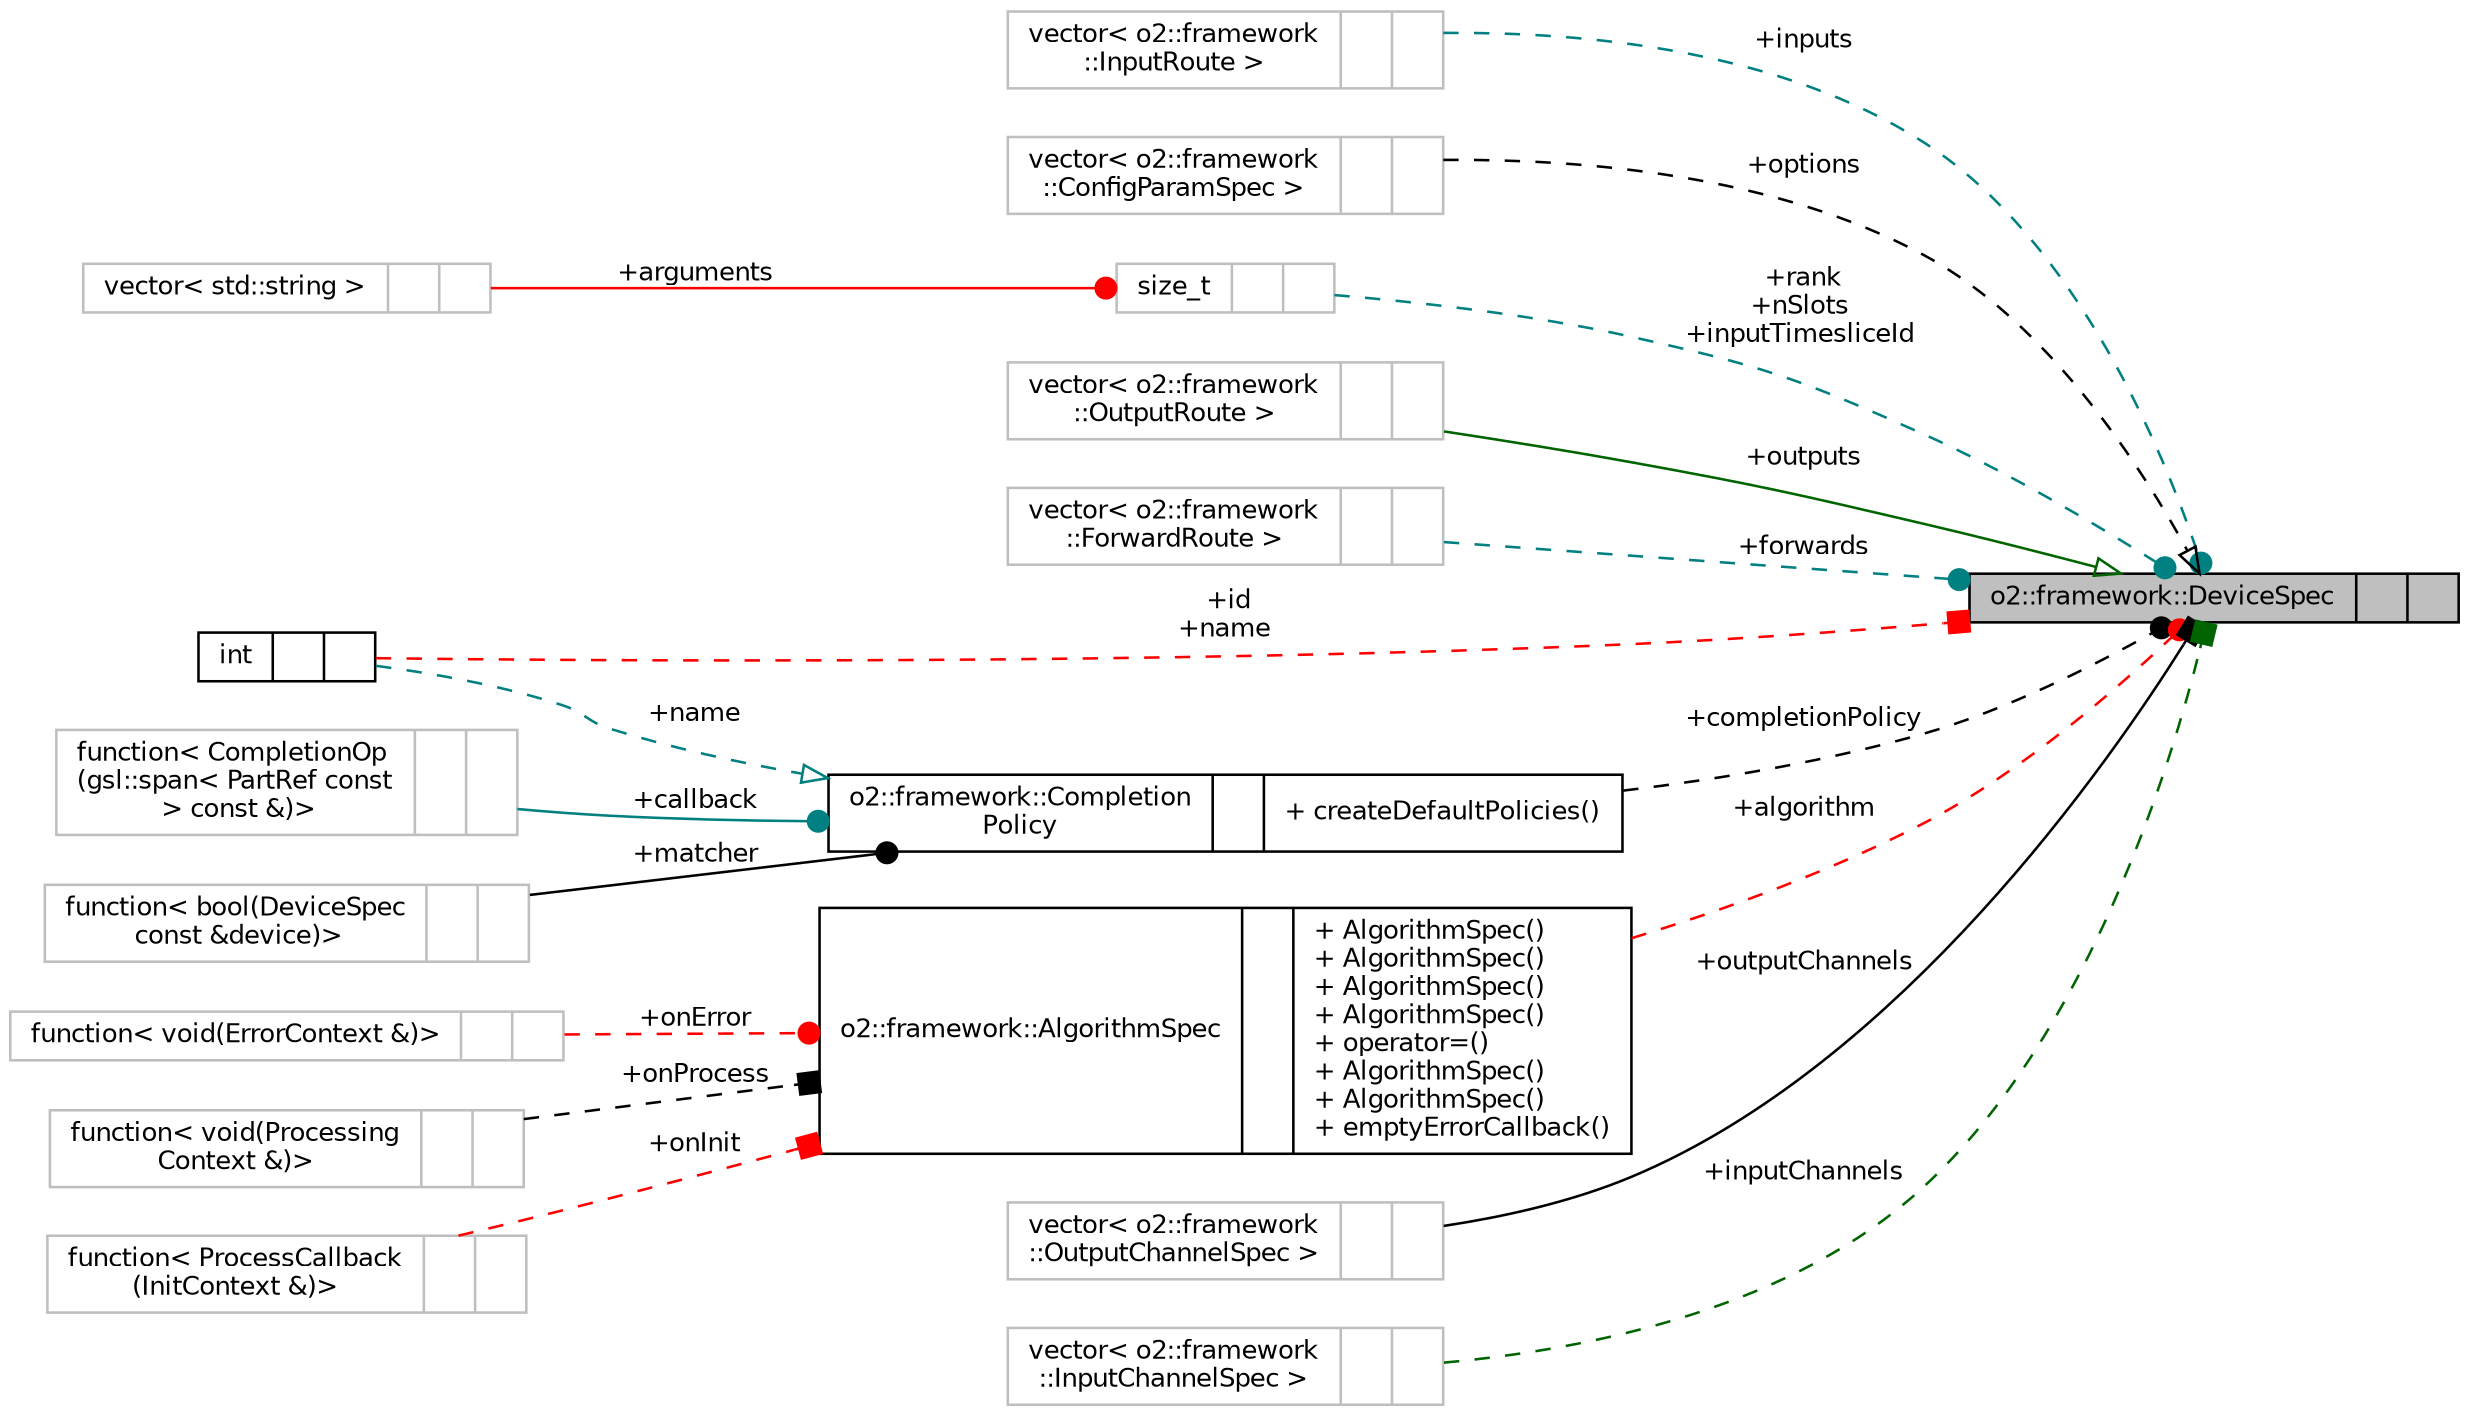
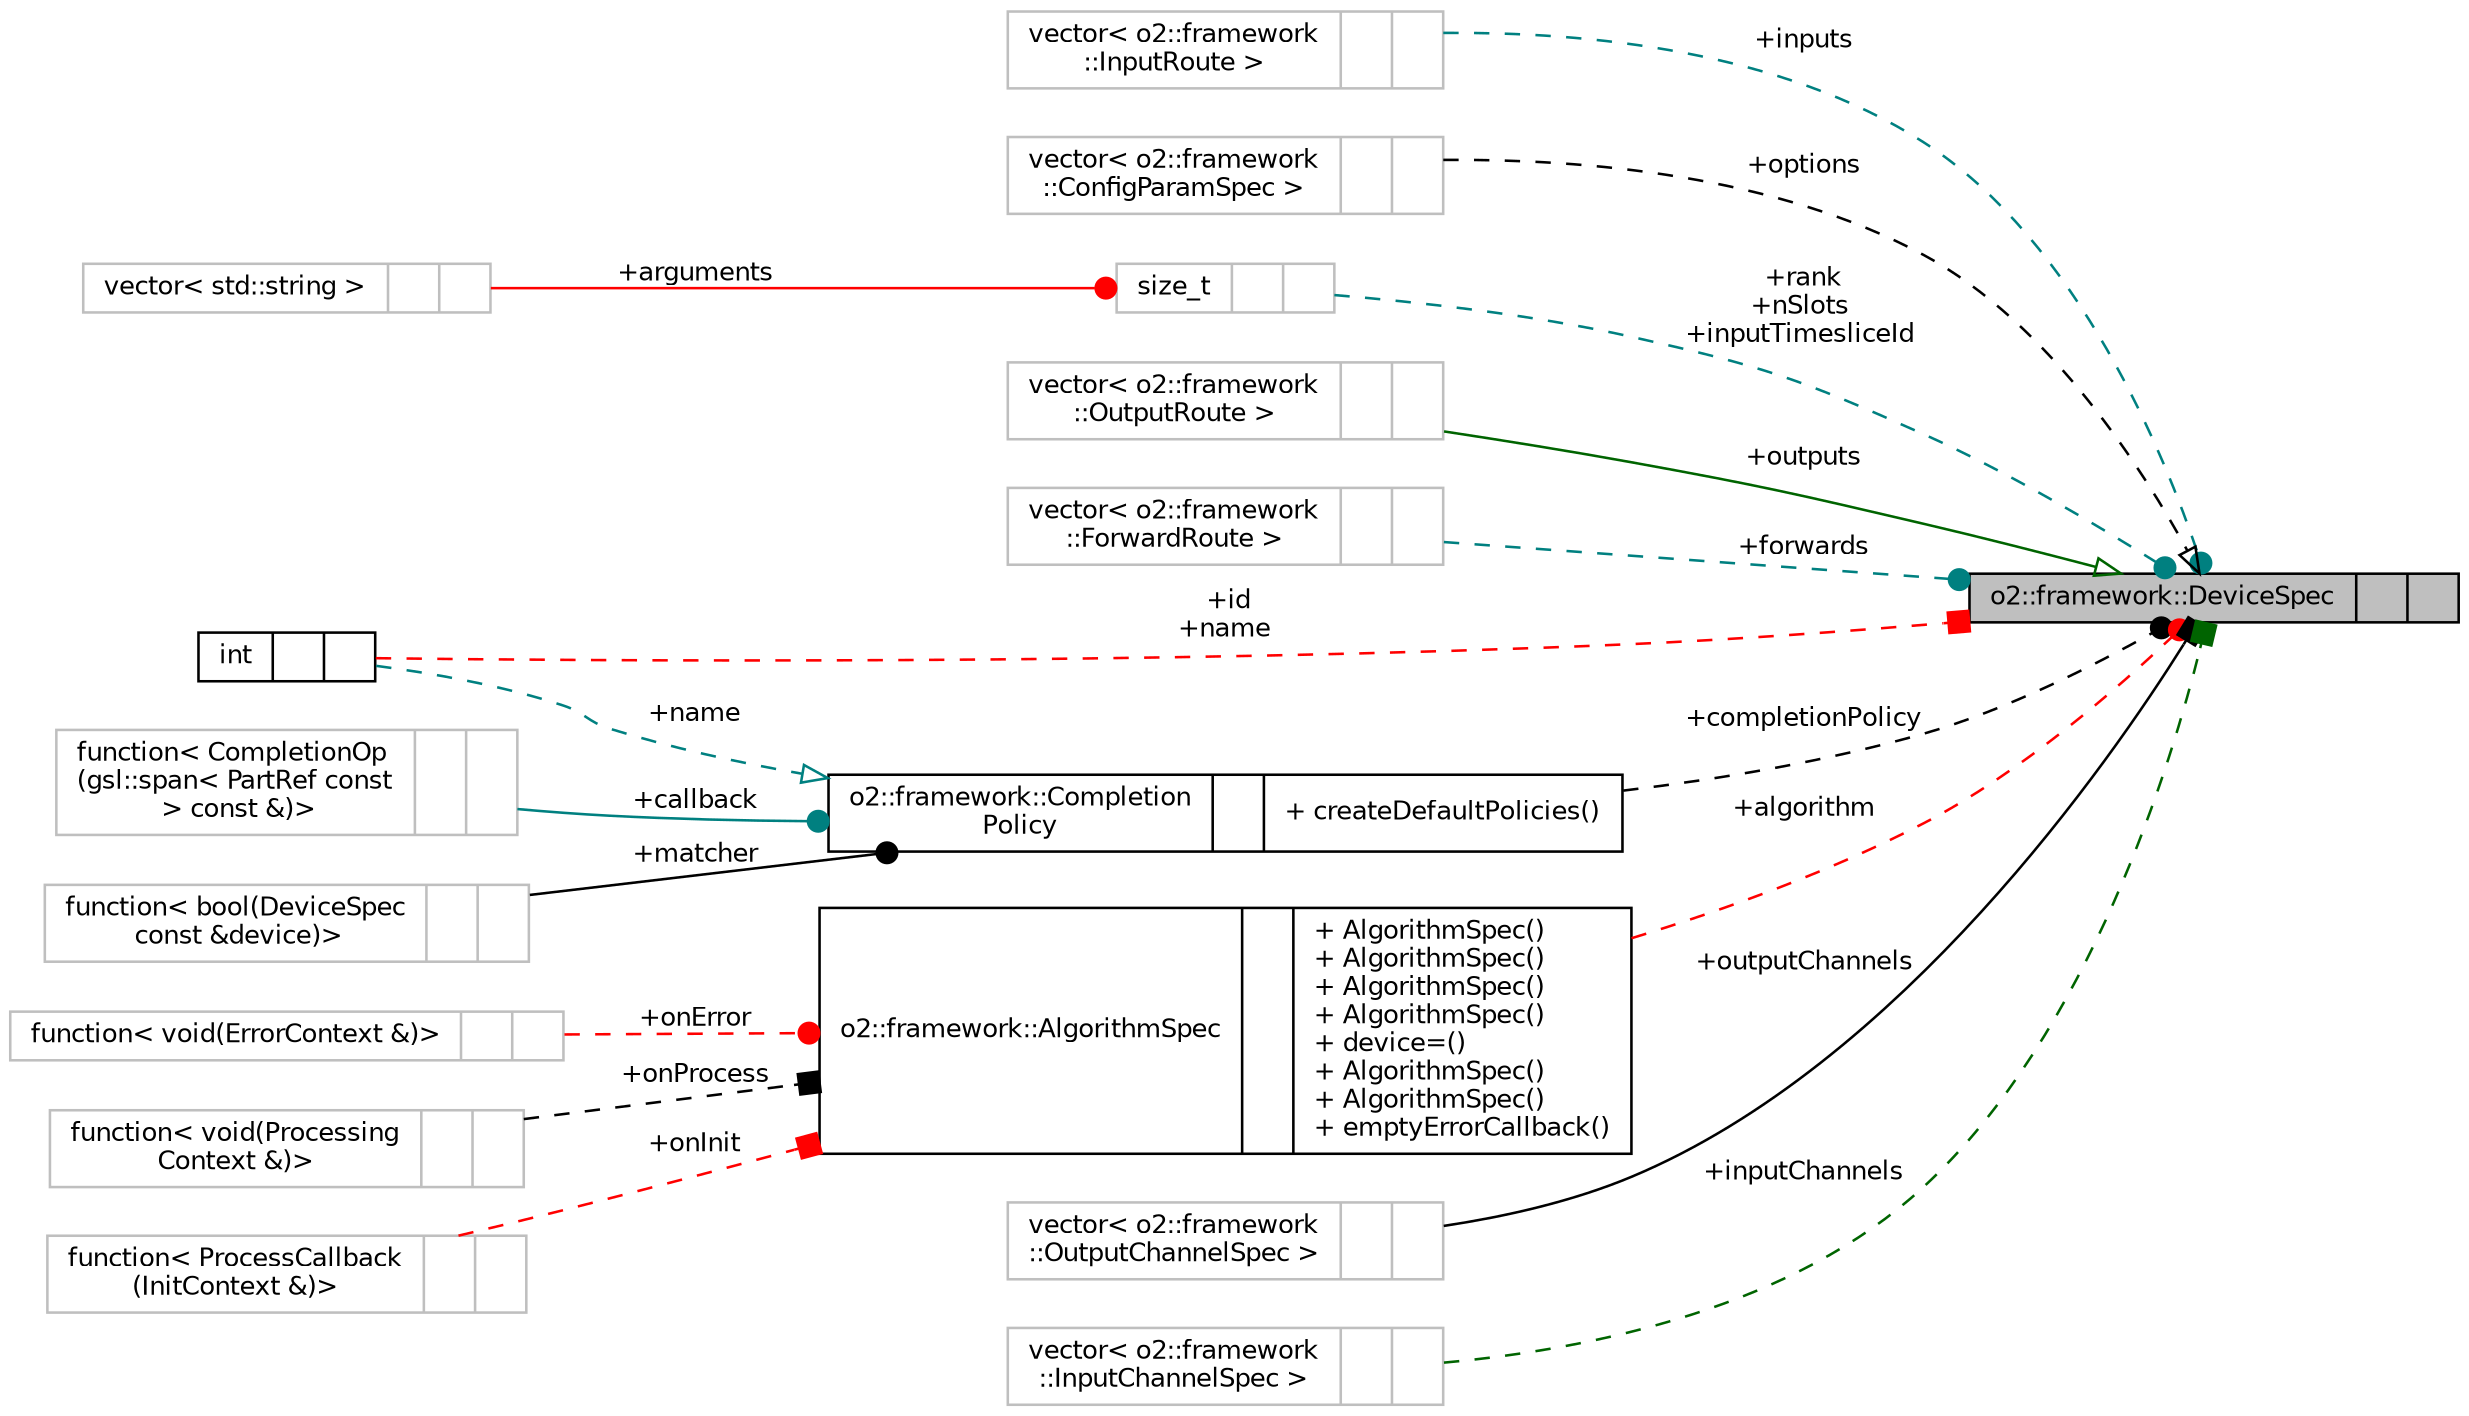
  digraph {
    rankdir=LR
    node [color=grey75 fontname=Helvetica fontsize=10 shape=record]
    edge [arrowhead=dot color=teal fontname=Helvetica fontsize=10 labelfontname=Helvetica labelfontsize=10 style=dashed]
    n1 [color=black fillcolor=grey75 fontcolor=black height=0.2 label="{o2::framework::DeviceSpec\n||}" style=filled width=0.4]
    n2 [height=0.2 label="{vector\< o2::framework\l::InputRoute \>\n||}" width=0.4]
    n3 [height=0.2 label="{vector\< o2::framework\l::ConfigParamSpec \>\n||}" width=0.4]
    n4 [height=0.2 label="{vector\< std::string \>\n||}" width=0.4]
    n5 [height=0.2 label="{size_t\n||}" width=0.4]
    n6 [height=0.2 label="{vector\< o2::framework\l::OutputRoute \>\n||}" width=0.4]
    n7 [height=0.2 label="{vector\< o2::framework\l::ForwardRoute \>\n||}" width=0.4]
    n8 [color=black height=0.2 label="{int\n||}" width=0.4]
    n9 [color=black height=0.2 label="{o2::framework::Completion\lPolicy\n||+ createDefaultPolicies()\l}" width=0.4]
    n10 [height=0.2 label="{function\< CompletionOp\l(gsl::span\< PartRef const\l  \> const &)\>\n||}" width=0.4]
    n11 [height=0.2 label="{function\< bool(DeviceSpec\l const &device)\>\n||}" width=0.4]
-   n12 [color=black height=0.2 label="{o2::framework::AlgorithmSpec\n||+ AlgorithmSpec()\l+ AlgorithmSpec()\l+ AlgorithmSpec()\l+ AlgorithmSpec()\l+ operator=()\l+ AlgorithmSpec()\l+ AlgorithmSpec()\l+ emptyErrorCallback()\l}" width=0.4]
+   n12 [color=black height=0.2 label="{o2::framework::AlgorithmSpec\n||+ AlgorithmSpec()\l+ AlgorithmSpec()\l+ AlgorithmSpec()\l+ AlgorithmSpec()\l+ device=()\l+ AlgorithmSpec()\l+ AlgorithmSpec()\l+ emptyErrorCallback()\l}" width=0.4]
    n13 [height=0.2 label="{function\< void(ErrorContext &)\>\n||}" width=0.4]
    n14 [height=0.2 label="{function\< void(Processing\lContext &)\>\n||}" width=0.4]
    n15 [height=0.2 label="{function\< ProcessCallback\l(InitContext &)\>\n||}" width=0.4]
    n16 [height=0.2 label="{vector\< o2::framework\l::OutputChannelSpec \>\n||}" width=0.4]
    n17 [height=0.2 label="{vector\< o2::framework\l::InputChannelSpec \>\n||}" width=0.4]
    n2 -> n1 [label=" +inputs"]
    n3 -> n1 [arrowhead=onormal color=black label=" +options"]
    n4 -> n5 [color=red label=" +arguments" style=solid]
    n5 -> n1 [label=" +rank\n+nSlots\n+inputTimesliceId"]
    n6 -> n1 [arrowhead=onormal color=darkgreen label=" +outputs" style=solid]
    n7 -> n1 [label=" +forwards"]
    n8 -> n1 [arrowhead=box color=red label=" +id\n+name"]
    n8 -> n9 [arrowhead=onormal label=" +name"]
    n9 -> n1 [color=black label=" +completionPolicy"]
    n10 -> n9 [label=" +callback" style=solid]
    n11 -> n9 [color=black label=" +matcher" style=solid]
    n12 -> n1 [color=red label=" +algorithm"]
    n13 -> n12 [color=red label=" +onError"]
    n14 -> n12 [arrowhead=box color=black label=" +onProcess"]
    n15 -> n12 [arrowhead=box color=red label=" +onInit"]
    n16 -> n1 [arrowhead=box color=black label=" +outputChannels" style=solid]
    n17 -> n1 [arrowhead=box color=darkgreen label=" +inputChannels"]
  }
